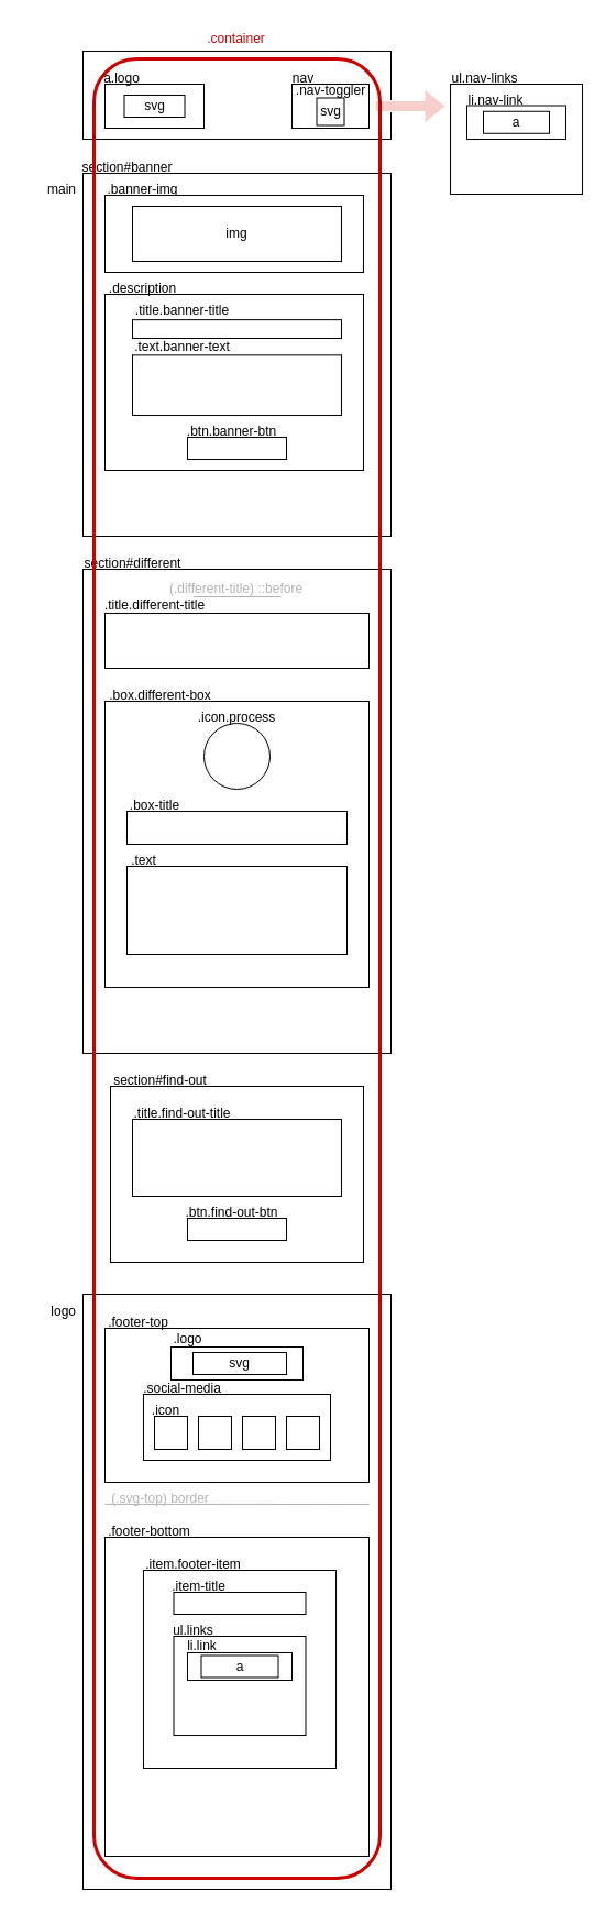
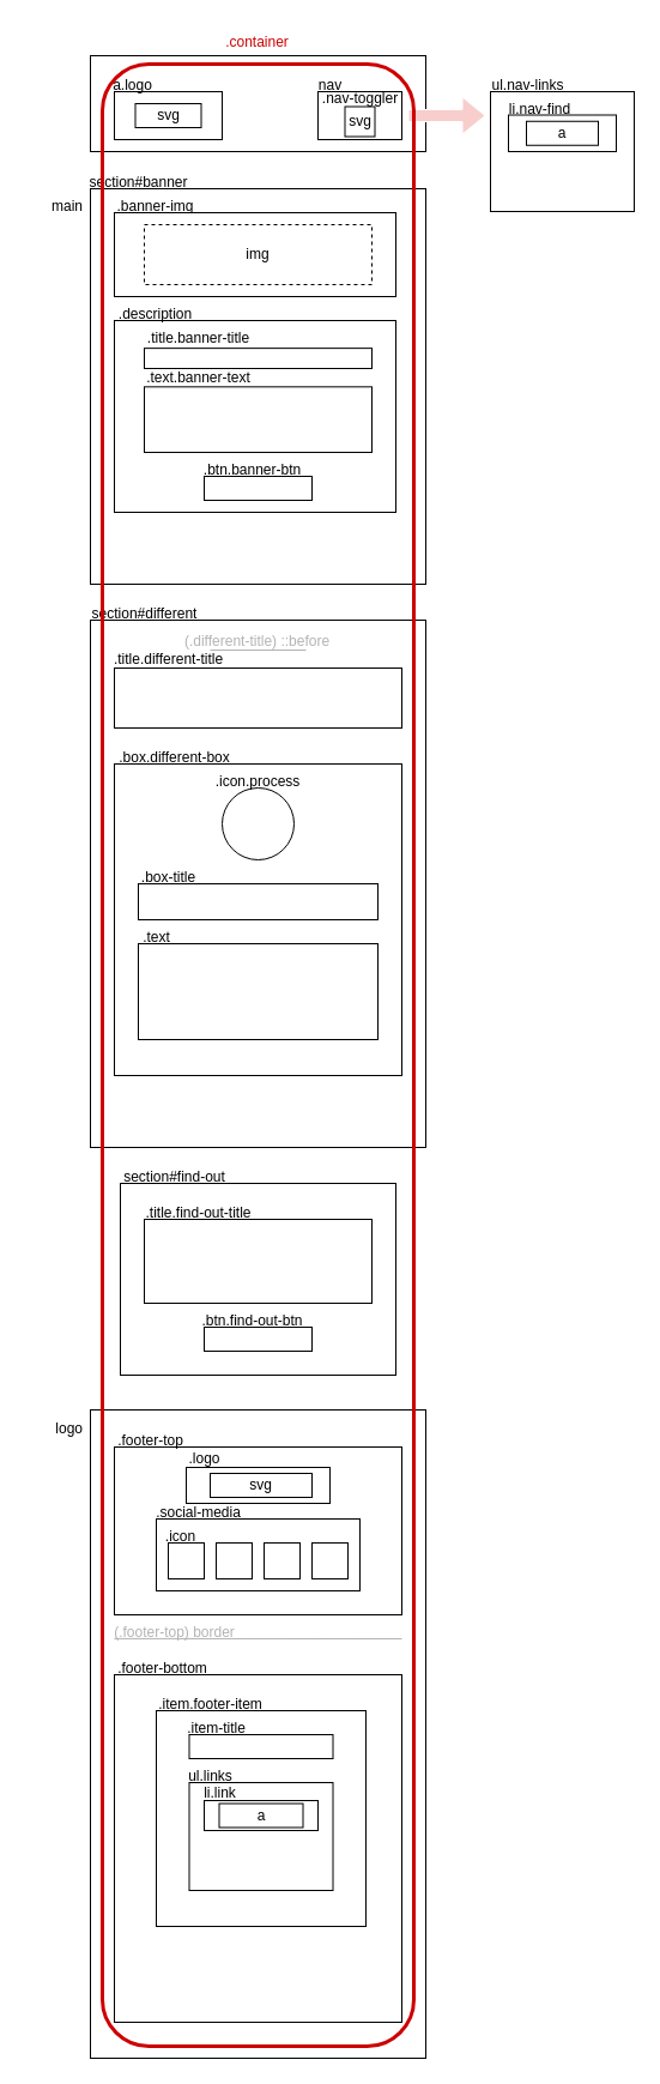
  <mxCell id="0" />
  <mxCell id="1" parent="0" />
  <mxCell id="2" value="" style="rounded=0;whiteSpace=wrap;html=1;" parent="1" vertex="1"><mxGeometry x="75" y="46" width="280" height="80" as="geometry" /></mxCell>
  <mxCell id="3" value="" style="rounded=0;whiteSpace=wrap;html=1;" parent="1" vertex="1"><mxGeometry x="95" y="76" width="90" height="40" as="geometry" /></mxCell>
  <mxCell id="4" value="" style="rounded=0;whiteSpace=wrap;html=1;" parent="1" vertex="1"><mxGeometry x="265" y="76" width="70" height="40" as="geometry" /></mxCell>
  <mxCell id="5" value="a.logo" style="text;html=1;align=center;verticalAlign=middle;resizable=0;points=[];autosize=1;strokeColor=none;fillColor=none;" parent="1" vertex="1"><mxGeometry x="80" y="56" width="60" height="30" as="geometry" /></mxCell>
  <mxCell id="6" value=".nav-toggler" style="text;html=1;align=center;verticalAlign=middle;resizable=0;points=[];autosize=1;strokeColor=none;fillColor=none;" parent="1" vertex="1"><mxGeometry x="255" y="67" width="90" height="30" as="geometry" /></mxCell>
  <mxCell id="7" value="" style="rounded=0;whiteSpace=wrap;html=1;" parent="1" vertex="1"><mxGeometry x="75" y="157" width="280" height="330" as="geometry" /></mxCell>
  <mxCell id="8" value=".banner-img" style="text;html=1;align=center;verticalAlign=middle;resizable=0;points=[];autosize=1;strokeColor=none;fillColor=none;" parent="1" vertex="1"><mxGeometry x="84" y="157" width="90" height="30" as="geometry" /></mxCell>
  <mxCell id="9" value="" style="rounded=0;whiteSpace=wrap;html=1;" parent="1" vertex="1"><mxGeometry x="95" y="267" width="235" height="160" as="geometry" /></mxCell>
  <mxCell id="10" value="section#banner" style="text;html=1;align=center;verticalAlign=middle;resizable=0;points=[];autosize=1;strokeColor=none;fillColor=none;" parent="1" vertex="1"><mxGeometry x="60" y="137" width="110" height="30" as="geometry" /></mxCell>
  <mxCell id="11" value="" style="rounded=0;whiteSpace=wrap;html=1;" parent="1" vertex="1"><mxGeometry x="120" y="290.13" width="190" height="16.87" as="geometry" /></mxCell>
  <mxCell id="12" value=".title.banner-title" style="text;html=1;align=center;verticalAlign=middle;resizable=0;points=[];autosize=1;strokeColor=none;fillColor=none;" parent="1" vertex="1"><mxGeometry x="110" y="267" width="110" height="30" as="geometry" /></mxCell>
  <mxCell id="13" value="" style="rounded=0;whiteSpace=wrap;html=1;" parent="1" vertex="1"><mxGeometry x="120" y="322.33" width="190" height="54.67" as="geometry" /></mxCell>
  <mxCell id="14" value=".text.banner-text" style="text;html=1;align=center;verticalAlign=middle;resizable=0;points=[];autosize=1;strokeColor=none;fillColor=none;" parent="1" vertex="1"><mxGeometry x="110" y="300" width="110" height="30" as="geometry" /></mxCell>
  <mxCell id="15" value="" style="rounded=0;whiteSpace=wrap;html=1;" parent="1" vertex="1"><mxGeometry x="170" y="397" width="90" height="20" as="geometry" /></mxCell>
  <mxCell id="16" value=".btn.banner-btn" style="text;html=1;align=center;verticalAlign=middle;resizable=0;points=[];autosize=1;strokeColor=none;fillColor=none;" parent="1" vertex="1"><mxGeometry x="160" y="377" width="100" height="30" as="geometry" /></mxCell>
  <mxCell id="17" value="" style="rounded=0;whiteSpace=wrap;html=1;" parent="1" vertex="1"><mxGeometry x="75" y="517" width="280" height="440" as="geometry" /></mxCell>
  <mxCell id="18" value="section#different" style="text;html=1;align=center;verticalAlign=middle;resizable=0;points=[];autosize=1;strokeColor=none;fillColor=none;" parent="1" vertex="1"><mxGeometry x="65" y="497" width="110" height="30" as="geometry" /></mxCell>
  <mxCell id="19" value="" style="rounded=0;whiteSpace=wrap;html=1;" parent="1" vertex="1"><mxGeometry x="95" y="177" width="235" height="70" as="geometry" /></mxCell>
  <mxCell id="20" value="" style="rounded=0;whiteSpace=wrap;html=1;" parent="1" vertex="1"><mxGeometry x="95" y="557" width="240" height="50" as="geometry" /></mxCell>
  <mxCell id="21" value="" style="endArrow=none;html=1;rounded=0;" parent="1" source="20" edge="1"><mxGeometry width="50" height="50" relative="1" as="geometry"><mxPoint x="275" y="607" as="sourcePoint" /><mxPoint x="325" y="557" as="targetPoint" /></mxGeometry></mxCell>
  <mxCell id="22" value="" style="endArrow=none;html=1;rounded=0;strokeColor=#B3B3B3;" parent="1" edge="1"><mxGeometry width="50" height="50" relative="1" as="geometry"><mxPoint x="175" y="542" as="sourcePoint" /><mxPoint x="255" y="542" as="targetPoint" /></mxGeometry></mxCell>
  <mxCell id="23" value=".title.different-title" style="text;html=1;align=center;verticalAlign=middle;resizable=0;points=[];autosize=1;strokeColor=none;fillColor=none;" parent="1" vertex="1"><mxGeometry x="85" y="535" width="110" height="30" as="geometry" /></mxCell>
  <mxCell id="24" value="&lt;font&gt;(.different-title) ::before&lt;/font&gt;" style="text;html=1;align=center;verticalAlign=middle;resizable=0;points=[];autosize=1;strokeColor=none;fillColor=none;fontColor=#B3B3B3;" parent="1" vertex="1"><mxGeometry x="144" y="520" width="140" height="30" as="geometry" /></mxCell>
  <mxCell id="25" value="" style="rounded=0;whiteSpace=wrap;html=1;" parent="1" vertex="1"><mxGeometry x="95" y="637" width="240" height="260" as="geometry" /></mxCell>
  <mxCell id="26" value=".box.different-box" style="text;html=1;align=center;verticalAlign=middle;resizable=0;points=[];autosize=1;strokeColor=none;fillColor=none;" parent="1" vertex="1"><mxGeometry x="85" y="617" width="120" height="30" as="geometry" /></mxCell>
  <mxCell id="27" value="" style="ellipse;whiteSpace=wrap;html=1;aspect=fixed;" parent="1" vertex="1"><mxGeometry x="185" y="657" width="60" height="60" as="geometry" /></mxCell>
  <mxCell id="28" value=".icon.process" style="text;html=1;strokeColor=none;fillColor=none;align=center;verticalAlign=middle;whiteSpace=wrap;rounded=0;" parent="1" vertex="1"><mxGeometry x="185" y="637" width="60" height="30" as="geometry" /></mxCell>
  <mxCell id="29" value="" style="rounded=0;whiteSpace=wrap;html=1;" parent="1" vertex="1"><mxGeometry x="115" y="737" width="200" height="30" as="geometry" /></mxCell>
  <mxCell id="30" value=".box-title" style="text;html=1;align=center;verticalAlign=middle;resizable=0;points=[];autosize=1;strokeColor=none;fillColor=none;" parent="1" vertex="1"><mxGeometry x="105" y="717" width="70" height="30" as="geometry" /></mxCell>
  <mxCell id="31" value="" style="rounded=0;whiteSpace=wrap;html=1;" parent="1" vertex="1"><mxGeometry x="115" y="787" width="200" height="80" as="geometry" /></mxCell>
  <mxCell id="32" value=".text" style="text;html=1;align=center;verticalAlign=middle;resizable=0;points=[];autosize=1;strokeColor=none;fillColor=none;" parent="1" vertex="1"><mxGeometry x="105" y="767" width="50" height="30" as="geometry" /></mxCell>
  <mxCell id="33" value="" style="rounded=0;whiteSpace=wrap;html=1;" parent="1" vertex="1"><mxGeometry x="100" y="987" width="230" height="160" as="geometry" /></mxCell>
  <mxCell id="34" value="section#find-out" style="text;html=1;align=center;verticalAlign=middle;resizable=0;points=[];autosize=1;strokeColor=none;fillColor=none;" parent="1" vertex="1"><mxGeometry x="90" y="967" width="110" height="30" as="geometry" /></mxCell>
  <mxCell id="35" value="" style="rounded=0;whiteSpace=wrap;html=1;" parent="1" vertex="1"><mxGeometry x="120" y="1017" width="190" height="70" as="geometry" /></mxCell>
  <mxCell id="36" value=".title.find-out-title" style="text;html=1;align=center;verticalAlign=middle;resizable=0;points=[];autosize=1;strokeColor=none;fillColor=none;" parent="1" vertex="1"><mxGeometry x="110" y="997" width="110" height="30" as="geometry" /></mxCell>
  <mxCell id="37" value="" style="rounded=0;whiteSpace=wrap;html=1;" parent="1" vertex="1"><mxGeometry x="170" y="1107" width="90" height="20" as="geometry" /></mxCell>
  <mxCell id="38" value=".btn.find-out-btn" style="text;html=1;align=center;verticalAlign=middle;resizable=0;points=[];autosize=1;strokeColor=none;fillColor=none;" parent="1" vertex="1"><mxGeometry x="155" y="1087" width="110" height="30" as="geometry" /></mxCell>
  <mxCell id="39" value="" style="rounded=0;whiteSpace=wrap;html=1;" parent="1" vertex="1"><mxGeometry x="75" y="1176" width="280" height="541" as="geometry" /></mxCell>
  <mxCell id="40" value="logo" style="text;html=1;align=right;verticalAlign=middle;resizable=0;points=[];autosize=1;strokeColor=none;fillColor=none;" parent="1" vertex="1"><mxGeometry x="20" y="1177" width="50" height="30" as="geometry" /></mxCell>
  <mxCell id="41" value="" style="rounded=0;whiteSpace=wrap;html=1;" parent="1" vertex="1"><mxGeometry x="95" y="1207" width="240" height="140" as="geometry" /></mxCell>
  <mxCell id="42" value=".footer-top" style="text;html=1;align=center;verticalAlign=middle;resizable=0;points=[];autosize=1;strokeColor=none;fillColor=none;" parent="1" vertex="1"><mxGeometry x="85" y="1187" width="80" height="30" as="geometry" /></mxCell>
  <mxCell id="43" value="" style="rounded=0;whiteSpace=wrap;html=1;" parent="1" vertex="1"><mxGeometry x="155" y="1224" width="120" height="30" as="geometry" /></mxCell>
  <mxCell id="44" value="" style="rounded=0;whiteSpace=wrap;html=1;" parent="1" vertex="1"><mxGeometry x="130" y="1267" width="170" height="60" as="geometry" /></mxCell>
  <mxCell id="45" value="" style="rounded=0;whiteSpace=wrap;html=1;" parent="1" vertex="1"><mxGeometry x="140" y="1287" width="30" height="30" as="geometry" /></mxCell>
  <mxCell id="46" value="" style="rounded=0;whiteSpace=wrap;html=1;" parent="1" vertex="1"><mxGeometry x="180" y="1287" width="30" height="30" as="geometry" /></mxCell>
  <mxCell id="47" value="" style="rounded=0;whiteSpace=wrap;html=1;" parent="1" vertex="1"><mxGeometry x="220" y="1287" width="30" height="30" as="geometry" /></mxCell>
  <mxCell id="48" value="" style="rounded=0;whiteSpace=wrap;html=1;" parent="1" vertex="1"><mxGeometry x="260" y="1287" width="30" height="30" as="geometry" /></mxCell>
  <mxCell id="49" value=".logo" style="text;html=1;align=center;verticalAlign=middle;resizable=0;points=[];autosize=1;strokeColor=none;fillColor=none;" parent="1" vertex="1"><mxGeometry x="145" y="1202" width="50" height="30" as="geometry" /></mxCell>
  <mxCell id="50" value=".social-media" style="text;html=1;align=center;verticalAlign=middle;resizable=0;points=[];autosize=1;strokeColor=none;fillColor=none;" parent="1" vertex="1"><mxGeometry x="120" y="1247" width="90" height="30" as="geometry" /></mxCell>
  <mxCell id="51" value=".icon" style="text;html=1;align=center;verticalAlign=middle;resizable=0;points=[];autosize=1;strokeColor=none;fillColor=none;" parent="1" vertex="1"><mxGeometry x="125" y="1267" width="50" height="30" as="geometry" /></mxCell>
  <mxCell id="52" value="" style="endArrow=none;html=1;rounded=0;strokeColor=#B3B3B3;exitX=0.071;exitY=0.646;exitDx=0;exitDy=0;exitPerimeter=0;" parent="1" edge="1"><mxGeometry width="50" height="50" relative="1" as="geometry"><mxPoint x="94.88" y="1366.906" as="sourcePoint" /><mxPoint x="335" y="1367" as="targetPoint" /></mxGeometry></mxCell>
- <mxCell id="53" value="(.svg-top) border" style="text;html=1;align=center;verticalAlign=middle;resizable=0;points=[];autosize=1;strokeColor=none;fillColor=none;fontColor=#B3B3B3;" parent="1" vertex="1"><mxGeometry x="85" y="1347" width="120" height="30" as="geometry" /></mxCell>
+ <mxCell id="53" value="(.footer-top) border" style="text;html=1;align=center;verticalAlign=middle;resizable=0;points=[];autosize=1;strokeColor=none;fillColor=none;fontColor=#B3B3B3;" parent="1" vertex="1"><mxGeometry x="85" y="1347" width="120" height="30" as="geometry" /></mxCell>
  <mxCell id="54" value="" style="rounded=0;whiteSpace=wrap;html=1;" parent="1" vertex="1"><mxGeometry x="95" y="1397" width="240" height="290" as="geometry" /></mxCell>
  <mxCell id="55" value=".footer-bottom" style="text;html=1;align=center;verticalAlign=middle;resizable=0;points=[];autosize=1;strokeColor=none;fillColor=none;" parent="1" vertex="1"><mxGeometry x="85" y="1377" width="100" height="30" as="geometry" /></mxCell>
  <mxCell id="56" value="" style="rounded=0;whiteSpace=wrap;html=1;" parent="1" vertex="1"><mxGeometry x="130" y="1427" width="175" height="180" as="geometry" /></mxCell>
  <mxCell id="57" value=".item.footer-item" style="text;html=1;align=center;verticalAlign=middle;resizable=0;points=[];autosize=1;strokeColor=none;fillColor=none;" parent="1" vertex="1"><mxGeometry x="120" y="1407" width="110" height="30" as="geometry" /></mxCell>
  <mxCell id="58" value="" style="rounded=0;whiteSpace=wrap;html=1;" parent="1" vertex="1"><mxGeometry x="157.5" y="1447" width="120" height="20" as="geometry" /></mxCell>
  <mxCell id="59" value=".item-title" style="text;html=1;align=center;verticalAlign=middle;resizable=0;points=[];autosize=1;strokeColor=none;fillColor=none;" parent="1" vertex="1"><mxGeometry x="145" y="1427" width="70" height="30" as="geometry" /></mxCell>
  <mxCell id="60" value="" style="rounded=0;whiteSpace=wrap;html=1;" parent="1" vertex="1"><mxGeometry x="157.5" y="1487" width="120" height="90" as="geometry" /></mxCell>
  <mxCell id="61" value="ul.links" style="text;html=1;align=center;verticalAlign=middle;resizable=0;points=[];autosize=1;strokeColor=none;fillColor=none;" parent="1" vertex="1"><mxGeometry x="145" y="1467" width="60" height="30" as="geometry" /></mxCell>
  <mxCell id="62" value="" style="rounded=0;whiteSpace=wrap;html=1;" parent="1" vertex="1"><mxGeometry x="170" y="1502" width="95" height="25" as="geometry" /></mxCell>
  <mxCell id="63" value="li.link" style="text;html=1;align=center;verticalAlign=middle;resizable=0;points=[];autosize=1;strokeColor=none;fillColor=none;" parent="1" vertex="1"><mxGeometry x="157.5" y="1481" width="50" height="30" as="geometry" /></mxCell>
  <mxCell id="64" value="" style="rounded=0;whiteSpace=wrap;html=1;" parent="1" vertex="1"><mxGeometry x="409" y="76" width="120" height="100" as="geometry" /></mxCell>
  <mxCell id="65" value="svg" style="rounded=0;whiteSpace=wrap;html=1;" parent="1" vertex="1"><mxGeometry x="112.5" y="86" width="55" height="20" as="geometry" /></mxCell>
  <mxCell id="66" value="svg" style="rounded=0;whiteSpace=wrap;html=1;" parent="1" vertex="1"><mxGeometry x="175" y="1229" width="85" height="20" as="geometry" /></mxCell>
  <mxCell id="67" value="" style="shape=flexArrow;endArrow=classic;html=1;rounded=0;fillColor=#f8cecc;strokeColor=#FFFFFF;" parent="1" edge="1"><mxGeometry width="50" height="50" relative="1" as="geometry"><mxPoint x="340" y="96" as="sourcePoint" /><mxPoint x="405" y="96" as="targetPoint" /></mxGeometry></mxCell>
  <mxCell id="68" value="ul.nav-links" style="text;html=1;align=center;verticalAlign=middle;resizable=0;points=[];autosize=1;strokeColor=none;fillColor=none;" parent="1" vertex="1"><mxGeometry x="400" y="56" width="80" height="30" as="geometry" /></mxCell>
  <mxCell id="69" value="nav" style="text;html=1;align=center;verticalAlign=middle;resizable=0;points=[];autosize=1;strokeColor=none;fillColor=none;" parent="1" vertex="1"><mxGeometry x="255" y="56" width="40" height="30" as="geometry" /></mxCell>
  <mxCell id="70" value="svg" style="rounded=0;whiteSpace=wrap;html=1;" parent="1" vertex="1"><mxGeometry x="287.5" y="88.5" width="25" height="25" as="geometry" /></mxCell>
  <mxCell id="71" value="" style="rounded=0;whiteSpace=wrap;html=1;" parent="1" vertex="1"><mxGeometry x="424" y="95.5" width="90" height="30.5" as="geometry" /></mxCell>
- <mxCell id="72" value="li.nav-link" style="text;html=1;align=center;verticalAlign=middle;resizable=0;points=[];autosize=1;strokeColor=none;fillColor=none;" parent="1" vertex="1"><mxGeometry x="415" y="76" width="70" height="30" as="geometry" /></mxCell>
+ <mxCell id="72" value="li.nav-find" style="text;html=1;align=center;verticalAlign=middle;resizable=0;points=[];autosize=1;strokeColor=none;fillColor=none;" parent="1" vertex="1"><mxGeometry x="415" y="76" width="70" height="30" as="geometry" /></mxCell>
  <mxCell id="73" value="a" style="rounded=0;whiteSpace=wrap;html=1;" parent="1" vertex="1"><mxGeometry x="439" y="100.75" width="60" height="20" as="geometry" /></mxCell>
  <mxCell id="74" value="a" style="rounded=0;whiteSpace=wrap;html=1;" parent="1" vertex="1"><mxGeometry x="182.5" y="1504.5" width="70" height="20" as="geometry" /></mxCell>
  <mxCell id="75" value="" style="rounded=1;whiteSpace=wrap;html=1;fillColor=none;strokeColor=#CC0000;strokeWidth=3;" parent="1" vertex="1"><mxGeometry x="85" y="53" width="260" height="1654" as="geometry" /></mxCell>
  <mxCell id="76" value=".container" style="text;html=1;align=center;verticalAlign=middle;resizable=0;points=[];autosize=1;strokeColor=none;fillColor=none;fontColor=#CC0000;" parent="1" vertex="1"><mxGeometry x="174" y="20" width="80" height="30" as="geometry" /></mxCell>
  <mxCell id="77" value="main" style="text;html=1;align=right;verticalAlign=middle;resizable=0;points=[];autosize=1;strokeColor=none;fillColor=none;" parent="1" vertex="1"><mxGeometry x="20" y="157" width="50" height="30" as="geometry" /></mxCell>
  <mxCell id="78" value=".description" style="text;html=1;align=center;verticalAlign=middle;resizable=0;points=[];autosize=1;strokeColor=none;fillColor=none;" parent="1" vertex="1"><mxGeometry x="89" y="247" width="80" height="30" as="geometry" /></mxCell>
- <mxCell id="79" value="img" style="rounded=0;whiteSpace=wrap;html=1;" parent="1" vertex="1"><mxGeometry x="120" y="187" width="190" height="50" as="geometry" /></mxCell>
+ <mxCell id="79" value="img" style="rounded=0;whiteSpace=wrap;html=1;dashed=1;" parent="1" vertex="1"><mxGeometry x="120" y="187" width="190" height="50" as="geometry" /></mxCell>
